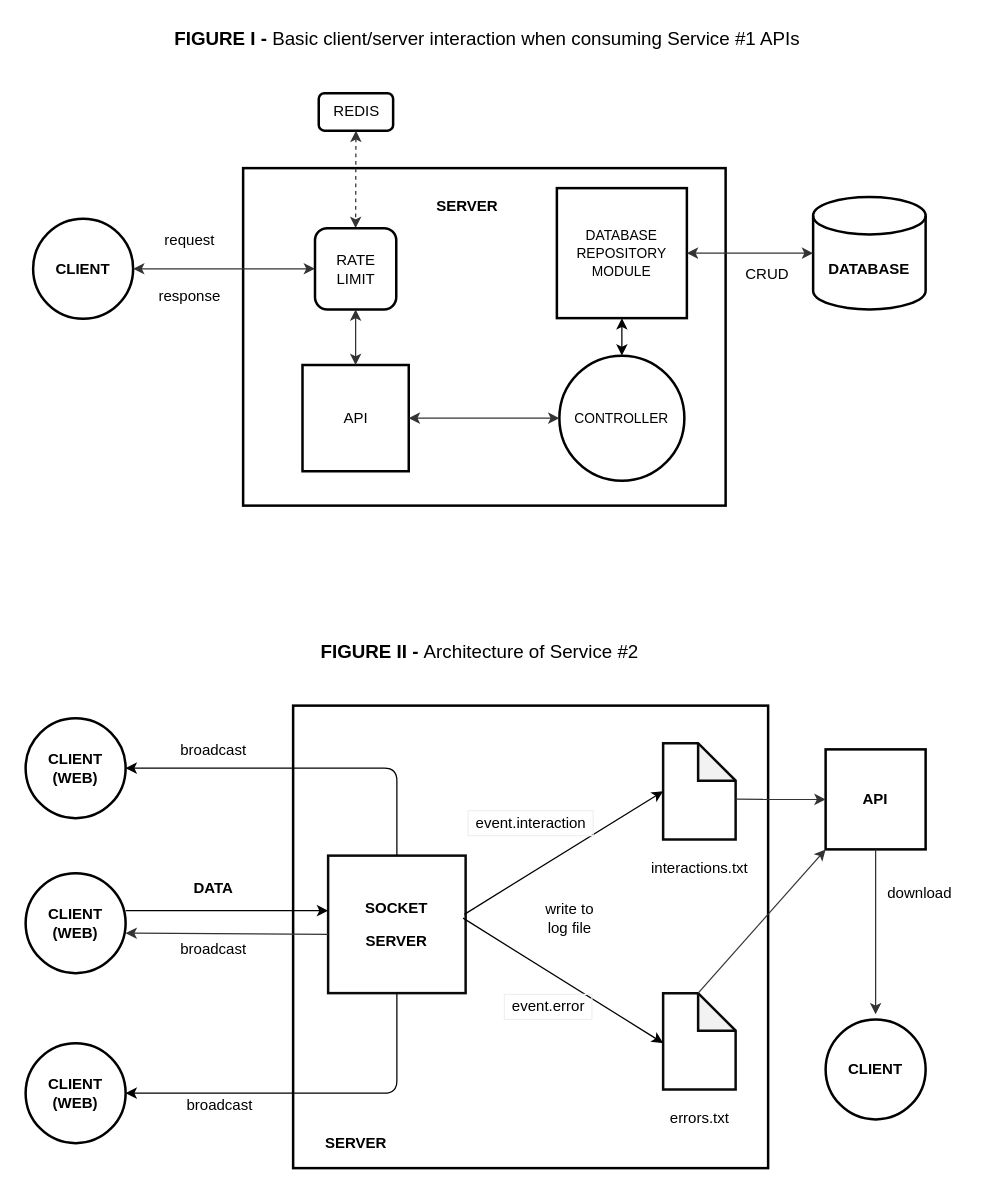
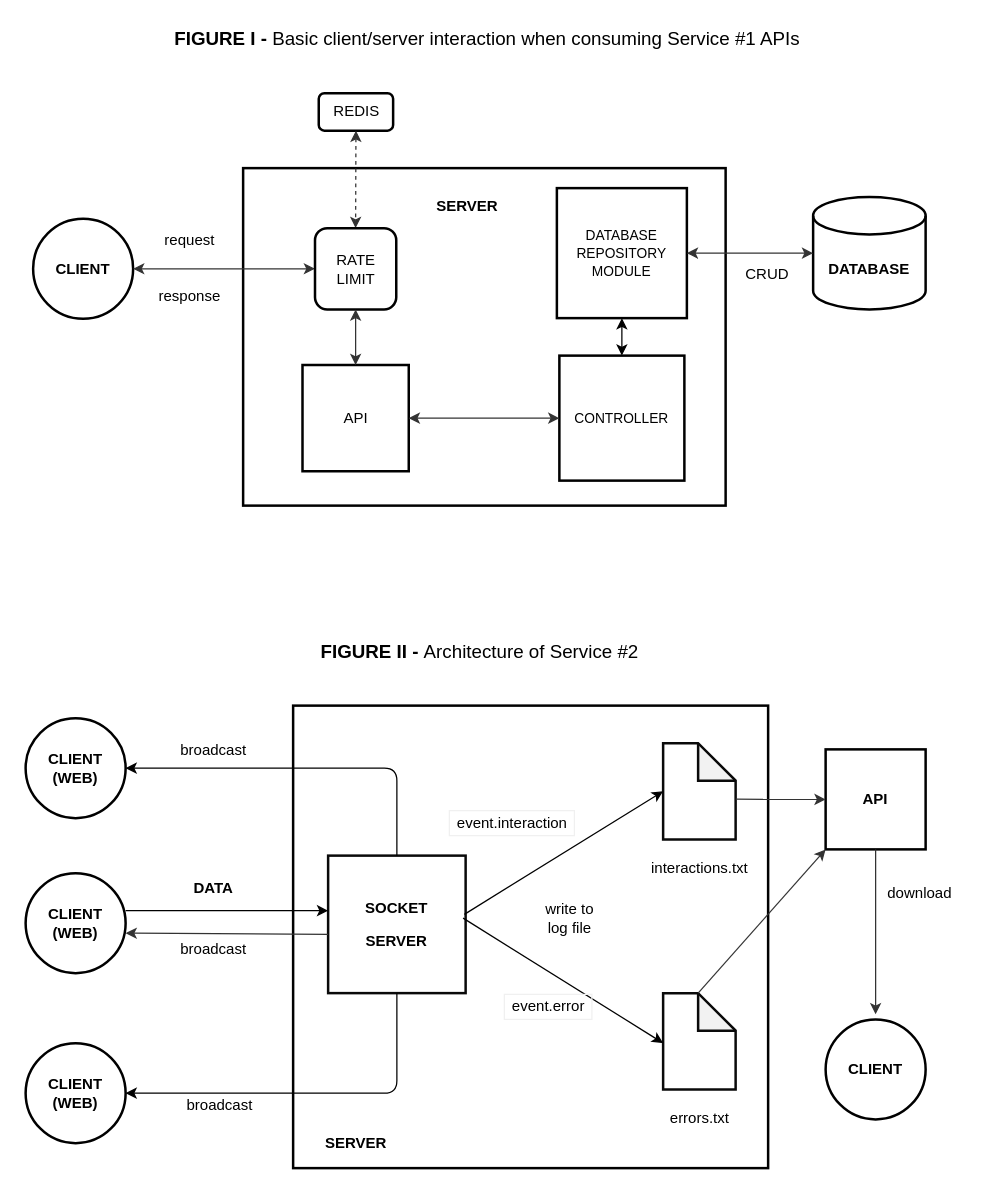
  <mxCell id="0" />
  <mxCell id="1" parent="0" />
  <mxCell id="2" value="" style="rounded=0;whiteSpace=wrap;html=1;strokeColor=#000000;strokeWidth=2;fillColor=none;" parent="1" vertex="1"><mxGeometry x="234" y="564" width="380" height="370" as="geometry" /></mxCell>
  <mxCell id="3" value="&lt;p&gt;&lt;font color=&quot;#000000&quot;&gt;&lt;b&gt;SOCKET&lt;/b&gt;&lt;/font&gt;&lt;/p&gt;&lt;p&gt;&lt;font color=&quot;#000000&quot;&gt;&lt;b&gt;SERVER&lt;/b&gt;&lt;/font&gt;&lt;/p&gt;" style="whiteSpace=wrap;html=1;aspect=fixed;fillColor=none;strokeColor=#0A0A0A;strokeWidth=2;" parent="1" vertex="1"><mxGeometry x="262" y="684" width="110" height="110" as="geometry" /></mxCell>
  <mxCell id="4" value="" style="shape=note;whiteSpace=wrap;html=1;backgroundOutline=1;darkOpacity=0.05;strokeColor=#0A0A0A;strokeWidth=2;fillColor=none;" parent="1" vertex="1"><mxGeometry x="530" y="594" width="58" height="77" as="geometry" /></mxCell>
  <mxCell id="5" value="" style="shape=note;whiteSpace=wrap;html=1;backgroundOutline=1;darkOpacity=0.05;strokeColor=#0A0A0A;strokeWidth=2;fillColor=none;" parent="1" vertex="1"><mxGeometry x="530" y="794" width="58" height="77" as="geometry" /></mxCell>
  <mxCell id="6" value="&lt;font color=&quot;#000000&quot;&gt;interactions.txt&lt;br&gt;&lt;/font&gt;" style="text;html=1;align=center;verticalAlign=middle;resizable=0;points=[];autosize=1;strokeColor=none;" parent="1" vertex="1"><mxGeometry x="514" y="684" width="90" height="20" as="geometry" /></mxCell>
  <mxCell id="7" value="&lt;font color=&quot;#000000&quot;&gt;errors.txt&lt;br&gt;&lt;/font&gt;" style="text;html=1;align=center;verticalAlign=middle;resizable=0;points=[];autosize=1;strokeColor=none;" parent="1" vertex="1"><mxGeometry x="529" y="884" width="60" height="20" as="geometry" /></mxCell>
  <mxCell id="8" value="" style="endArrow=classic;html=1;entryX=0;entryY=0.5;entryDx=0;entryDy=0;entryPerimeter=0;strokeColor=#000000;" parent="1" target="4" edge="1"><mxGeometry width="50" height="50" relative="1" as="geometry"><mxPoint x="371" y="731" as="sourcePoint" /><mxPoint x="340" y="444" as="targetPoint" /></mxGeometry></mxCell>
  <mxCell id="9" value="" style="endArrow=classic;html=1;strokeColor=#000000;entryX=0;entryY=0.519;entryDx=0;entryDy=0;entryPerimeter=0;" parent="1" target="5" edge="1"><mxGeometry width="50" height="50" relative="1" as="geometry"><mxPoint x="370" y="734" as="sourcePoint" /><mxPoint x="340" y="444" as="targetPoint" /></mxGeometry></mxCell>
- <mxCell id="10" value="&lt;font color=&quot;#000000&quot;&gt;event.interaction&lt;/font&gt;" style="text;html=1;align=center;verticalAlign=middle;resizable=0;points=[];autosize=1;strokeColor=#f0f0f0;" parent="1" vertex="1"><mxGeometry x="374" y="648" width="100" height="20" as="geometry" /></mxCell>
+ <mxCell id="10" value="&lt;font color=&quot;#000000&quot;&gt;event.interaction&lt;/font&gt;" style="text;html=1;align=center;verticalAlign=middle;resizable=0;points=[];autosize=1;strokeColor=#f0f0f0;" parent="1" vertex="1"><mxGeometry x="359" y="648" width="100" height="20" as="geometry" /></mxCell>
  <mxCell id="11" value="&lt;font color=&quot;#000000&quot;&gt;event.error&lt;/font&gt;" style="text;html=1;align=center;verticalAlign=middle;resizable=0;points=[];autosize=1;strokeColor=#f0f0f0;" parent="1" vertex="1"><mxGeometry x="403" y="795" width="70" height="20" as="geometry" /></mxCell>
  <mxCell id="12" value="&lt;font color=&quot;#000000&quot;&gt;write to &lt;br&gt;log file&lt;/font&gt;" style="text;html=1;align=center;verticalAlign=middle;resizable=0;points=[];autosize=1;strokeColor=none;" parent="1" vertex="1"><mxGeometry x="430" y="719" width="50" height="30" as="geometry" /></mxCell>
  <mxCell id="13" value="&lt;font color=&quot;#000000&quot;&gt;&lt;b&gt;CLIENT&lt;br&gt;(WEB)&lt;br&gt;&lt;/b&gt;&lt;/font&gt;" style="ellipse;whiteSpace=wrap;html=1;aspect=fixed;strokeColor=#000000;strokeWidth=2;fillColor=none;" parent="1" vertex="1"><mxGeometry x="20" y="698" width="80" height="80" as="geometry" /></mxCell>
  <mxCell id="14" value="" style="endArrow=classic;html=1;strokeColor=#000000;entryX=0;entryY=0.5;entryDx=0;entryDy=0;" parent="1" edge="1"><mxGeometry width="50" height="50" relative="1" as="geometry"><mxPoint x="100" y="728" as="sourcePoint" /><mxPoint x="262" y="728" as="targetPoint" /></mxGeometry></mxCell>
  <mxCell id="15" value="&lt;font color=&quot;#000000&quot;&gt;&lt;b&gt;DATA&lt;/b&gt;&lt;/font&gt;" style="text;html=1;align=center;verticalAlign=middle;resizable=0;points=[];autosize=1;strokeColor=none;" parent="1" vertex="1"><mxGeometry x="145" y="700" width="50" height="20" as="geometry" /></mxCell>
  <mxCell id="16" value="&lt;font color=&quot;#000000&quot;&gt;&lt;b&gt;SERVER&lt;/b&gt;&lt;/font&gt;" style="text;html=1;align=center;verticalAlign=middle;resizable=0;points=[];autosize=1;strokeColor=none;" parent="1" vertex="1"><mxGeometry x="254" y="904" width="60" height="20" as="geometry" /></mxCell>
  <mxCell id="17" value="&lt;font color=&quot;#000000&quot;&gt;&lt;b&gt;CLIENT&lt;br&gt;(WEB)&lt;br&gt;&lt;/b&gt;&lt;/font&gt;" style="ellipse;whiteSpace=wrap;html=1;aspect=fixed;strokeColor=#000000;strokeWidth=2;fillColor=none;" parent="1" vertex="1"><mxGeometry x="20" y="834" width="80" height="80" as="geometry" /></mxCell>
  <mxCell id="18" value="&lt;font color=&quot;#000000&quot;&gt;&lt;b&gt;CLIENT&lt;br&gt;(WEB)&lt;br&gt;&lt;/b&gt;&lt;/font&gt;" style="ellipse;whiteSpace=wrap;html=1;aspect=fixed;strokeColor=#000000;strokeWidth=2;fillColor=none;" parent="1" vertex="1"><mxGeometry x="20" y="574" width="80" height="80" as="geometry" /></mxCell>
  <mxCell id="19" value="" style="endArrow=classic;html=1;strokeColor=#000000;exitX=0.5;exitY=0;exitDx=0;exitDy=0;entryX=1;entryY=0.5;entryDx=0;entryDy=0;" parent="1" source="3" target="18" edge="1"><mxGeometry width="50" height="50" relative="1" as="geometry"><mxPoint x="290" y="474" as="sourcePoint" /><mxPoint x="340" y="424" as="targetPoint" /><Array as="points"><mxPoint x="317" y="614" /></Array></mxGeometry></mxCell>
  <mxCell id="20" value="" style="endArrow=classic;html=1;strokeColor=#000000;exitX=0.5;exitY=1;exitDx=0;exitDy=0;entryX=1;entryY=0.5;entryDx=0;entryDy=0;" parent="1" source="3" target="17" edge="1"><mxGeometry width="50" height="50" relative="1" as="geometry"><mxPoint x="290" y="474" as="sourcePoint" /><mxPoint x="340" y="424" as="targetPoint" /><Array as="points"><mxPoint x="317" y="874" /></Array></mxGeometry></mxCell>
  <mxCell id="21" value="&lt;font color=&quot;#000000&quot;&gt;broadcast&lt;/font&gt;" style="text;html=1;align=center;verticalAlign=middle;resizable=0;points=[];autosize=1;strokeColor=none;" parent="1" vertex="1"><mxGeometry x="135" y="590" width="70" height="20" as="geometry" /></mxCell>
  <mxCell id="22" value="&lt;font color=&quot;#000000&quot;&gt;broadcast&lt;/font&gt;" style="text;html=1;align=center;verticalAlign=middle;resizable=0;points=[];autosize=1;strokeColor=none;" parent="1" vertex="1"><mxGeometry x="140" y="874" width="70" height="20" as="geometry" /></mxCell>
  <mxCell id="23" value="" style="endArrow=classic;html=1;strokeColor=#333333;exitX=0;exitY=0.5;exitDx=0;exitDy=0;entryX=1;entryY=0.5;entryDx=0;entryDy=0;" parent="1" edge="1"><mxGeometry width="50" height="50" relative="1" as="geometry"><mxPoint x="262" y="747" as="sourcePoint" /><mxPoint x="100" y="746" as="targetPoint" /></mxGeometry></mxCell>
  <mxCell id="24" value="&lt;font color=&quot;#000000&quot;&gt;broadcast&lt;/font&gt;" style="text;html=1;align=center;verticalAlign=middle;resizable=0;points=[];autosize=1;strokeColor=none;" parent="1" vertex="1"><mxGeometry x="135" y="749" width="70" height="20" as="geometry" /></mxCell>
  <mxCell id="25" value="&lt;font color=&quot;#000000&quot;&gt;&lt;b&gt;API&lt;/b&gt;&lt;/font&gt;" style="whiteSpace=wrap;html=1;aspect=fixed;strokeColor=#000000;strokeWidth=2;fillColor=none;" parent="1" vertex="1"><mxGeometry x="660" y="599" width="80" height="80" as="geometry" /></mxCell>
  <mxCell id="26" value="&lt;font color=&quot;#000000&quot;&gt;&lt;b&gt;CLIENT&lt;/b&gt;&lt;/font&gt;" style="ellipse;whiteSpace=wrap;html=1;aspect=fixed;strokeColor=#000000;strokeWidth=2;fillColor=none;" parent="1" vertex="1"><mxGeometry x="660" y="815" width="80" height="80" as="geometry" /></mxCell>
  <mxCell id="27" value="" style="endArrow=classic;html=1;strokeColor=#333333;exitX=0.5;exitY=1;exitDx=0;exitDy=0;" parent="1" source="25" edge="1"><mxGeometry width="50" height="50" relative="1" as="geometry"><mxPoint x="360" y="621" as="sourcePoint" /><mxPoint x="700" y="811" as="targetPoint" /></mxGeometry></mxCell>
  <mxCell id="28" value="&lt;font color=&quot;#000000&quot;&gt;download&lt;/font&gt;" style="text;html=1;align=center;verticalAlign=middle;resizable=0;points=[];autosize=1;strokeColor=none;" parent="1" vertex="1"><mxGeometry x="700" y="704" width="70" height="20" as="geometry" /></mxCell>
  <mxCell id="29" value="" style="endArrow=classic;html=1;strokeColor=#333333;exitX=1;exitY=0.583;exitDx=0;exitDy=0;exitPerimeter=0;entryX=0;entryY=0.5;entryDx=0;entryDy=0;" parent="1" target="25" edge="1"><mxGeometry width="50" height="50" relative="1" as="geometry"><mxPoint x="588" y="638.891" as="sourcePoint" /><mxPoint x="660" y="641" as="targetPoint" /></mxGeometry></mxCell>
  <mxCell id="30" value="" style="endArrow=classic;html=1;strokeColor=#333333;exitX=0;exitY=0;exitDx=28;exitDy=0;exitPerimeter=0;entryX=0;entryY=1;entryDx=0;entryDy=0;" parent="1" source="5" target="25" edge="1"><mxGeometry width="50" height="50" relative="1" as="geometry"><mxPoint x="360" y="621" as="sourcePoint" /><mxPoint x="410" y="571" as="targetPoint" /></mxGeometry></mxCell>
  <mxCell id="31" value="&lt;b&gt;&lt;font color=&quot;#000000&quot;&gt;DATABASE&lt;/font&gt;&lt;/b&gt;" style="shape=cylinder3;whiteSpace=wrap;html=1;boundedLbl=1;backgroundOutline=1;size=15;strokeColor=#000000;strokeWidth=2;fillColor=none;" parent="1" vertex="1"><mxGeometry x="650" y="157" width="90" height="90" as="geometry" /></mxCell>
  <mxCell id="32" value="" style="rounded=0;whiteSpace=wrap;html=1;strokeColor=#000000;strokeWidth=2;fillColor=none;" parent="1" vertex="1"><mxGeometry x="194" y="134" width="386" height="270" as="geometry" /></mxCell>
  <mxCell id="33" value="&lt;font color=&quot;#000000&quot;&gt;API&lt;/font&gt;" style="whiteSpace=wrap;html=1;aspect=fixed;strokeColor=#000000;strokeWidth=2;fillColor=none;" parent="1" vertex="1"><mxGeometry x="241.5" y="291.5" width="85" height="85" as="geometry" /></mxCell>
  <mxCell id="34" value="&lt;font color=&quot;#000000&quot;&gt;&lt;b&gt;SERVER&lt;/b&gt;&lt;/font&gt;" style="text;html=1;align=center;verticalAlign=middle;resizable=0;points=[];autosize=1;strokeColor=none;" parent="1" vertex="1"><mxGeometry x="343" y="154.5" width="60" height="20" as="geometry" /></mxCell>
  <mxCell id="35" value="&lt;font color=&quot;#000000&quot;&gt;&lt;b&gt;CLIENT&lt;/b&gt;&lt;/font&gt;" style="ellipse;whiteSpace=wrap;html=1;aspect=fixed;strokeColor=#000000;strokeWidth=2;fillColor=none;" parent="1" vertex="1"><mxGeometry x="26" y="174.5" width="80" height="80" as="geometry" /></mxCell>
  <mxCell id="36" value="" style="endArrow=classic;startArrow=classic;html=1;strokeColor=#333333;exitX=1;exitY=0.5;exitDx=0;exitDy=0;entryX=0;entryY=0.5;entryDx=0;entryDy=0;" parent="1" source="35" target="46" edge="1"><mxGeometry width="50" height="50" relative="1" as="geometry"><mxPoint x="376" y="574" as="sourcePoint" /><mxPoint x="176" y="194" as="targetPoint" /></mxGeometry></mxCell>
  <mxCell id="37" value="&lt;span style=&quot;color: rgb(0 , 0 , 0)&quot;&gt;request&lt;/span&gt;" style="text;html=1;align=center;verticalAlign=middle;resizable=0;points=[];autosize=1;strokeColor=none;" parent="1" vertex="1"><mxGeometry x="121.25" y="182" width="60" height="20" as="geometry" /></mxCell>
- <mxCell id="38" value="&lt;font color=&quot;#000000&quot; style=&quot;font-size: 11px&quot;&gt;CONTROLLER&lt;/font&gt;" style="ellipse;whiteSpace=wrap;html=1;aspect=fixed;strokeColor=#000000;strokeWidth=2;fillColor=none;" parent="1" vertex="1"><mxGeometry x="447" y="284" width="100" height="100" as="geometry" /></mxCell>
+ <mxCell id="38" value="&lt;font color=&quot;#000000&quot; style=&quot;font-size: 11px&quot;&gt;CONTROLLER&lt;/font&gt;" style="whiteSpace=wrap;html=1;aspect=fixed;strokeColor=#000000;strokeWidth=2;fillColor=none;" parent="1" vertex="1"><mxGeometry x="447" y="284" width="100" height="100" as="geometry" /></mxCell>
  <mxCell id="39" value="&lt;font color=&quot;#000000&quot; style=&quot;font-size: 11px&quot;&gt;DATABASE&lt;br&gt;REPOSITORY MODULE&lt;/font&gt;" style="whiteSpace=wrap;html=1;aspect=fixed;strokeColor=#000000;strokeWidth=2;fillColor=none;" parent="1" vertex="1"><mxGeometry x="445" y="150" width="104" height="104" as="geometry" /></mxCell>
  <mxCell id="40" value="" style="endArrow=classic;startArrow=classic;html=1;strokeColor=#333333;entryX=0;entryY=0.5;entryDx=0;entryDy=0;entryPerimeter=0;exitX=1;exitY=0.5;exitDx=0;exitDy=0;" parent="1" source="39" target="31" edge="1"><mxGeometry width="50" height="50" relative="1" as="geometry"><mxPoint x="373" y="554" as="sourcePoint" /><mxPoint x="423" y="504" as="targetPoint" /></mxGeometry></mxCell>
  <mxCell id="41" value="&lt;font color=&quot;#000000&quot;&gt;CRUD&lt;/font&gt;" style="text;html=1;align=center;verticalAlign=middle;resizable=0;points=[];autosize=1;strokeColor=none;" parent="1" vertex="1"><mxGeometry x="588" y="209" width="50" height="20" as="geometry" /></mxCell>
  <mxCell id="42" value="" style="endArrow=classic;startArrow=classic;html=1;strokeColor=#333333;exitX=1;exitY=0.5;exitDx=0;exitDy=0;entryX=0;entryY=0.5;entryDx=0;entryDy=0;" parent="1" source="33" target="38" edge="1"><mxGeometry width="50" height="50" relative="1" as="geometry"><mxPoint x="373" y="554" as="sourcePoint" /><mxPoint x="423" y="504" as="targetPoint" /></mxGeometry></mxCell>
  <mxCell id="43" value="&lt;font color=&quot;#000000&quot;&gt;REDIS&lt;/font&gt;" style="rounded=1;whiteSpace=wrap;html=1;strokeColor=#000000;strokeWidth=2;fillColor=none;" parent="1" vertex="1"><mxGeometry x="254.5" y="74" width="59.5" height="30" as="geometry" /></mxCell>
  <mxCell id="44" value="" style="endArrow=classic;startArrow=classic;html=1;strokeColor=#333333;entryX=0.5;entryY=0;entryDx=0;entryDy=0;exitX=0.5;exitY=1;exitDx=0;exitDy=0;dashed=1;" parent="1" source="43" target="46" edge="1"><mxGeometry width="50" height="50" relative="1" as="geometry"><mxPoint x="184" y="124" as="sourcePoint" /><mxPoint x="184" y="174" as="targetPoint" /></mxGeometry></mxCell>
  <mxCell id="45" value="&lt;span style=&quot;color: rgb(0 , 0 , 0)&quot;&gt;response&lt;/span&gt;" style="text;html=1;align=center;verticalAlign=middle;resizable=0;points=[];autosize=1;strokeColor=none;" parent="1" vertex="1"><mxGeometry x="121.25" y="227" width="60" height="20" as="geometry" /></mxCell>
  <mxCell id="46" value="&lt;span style=&quot;color: rgb(0 , 0 , 0)&quot;&gt;RATE&lt;/span&gt;&lt;br style=&quot;color: rgb(0 , 0 , 0)&quot;&gt;&lt;span style=&quot;color: rgb(0 , 0 , 0)&quot;&gt;LIMIT&lt;/span&gt;" style="whiteSpace=wrap;html=1;aspect=fixed;strokeColor=#000000;strokeWidth=2;fillColor=none;rounded=1;" parent="1" vertex="1"><mxGeometry x="251.5" y="182" width="65" height="65" as="geometry" /></mxCell>
  <mxCell id="47" value="&lt;font style=&quot;font-size: 15px&quot;&gt;&lt;b&gt;&lt;font color=&quot;#000000&quot; style=&quot;font-size: 15px&quot;&gt;FIGURE I -&amp;nbsp;&lt;/font&gt;&lt;/b&gt;&lt;span style=&quot;color: rgb(0 , 0 , 0)&quot;&gt;Basic client/server interaction when consuming Service #1 APIs&lt;/span&gt;&lt;/font&gt;" style="text;html=1;align=center;verticalAlign=middle;resizable=0;points=[];autosize=1;strokeColor=none;" parent="1" vertex="1"><mxGeometry x="129" y="20" width="520" height="20" as="geometry" /></mxCell>
  <mxCell id="48" value="&lt;font color=&quot;#000000&quot; style=&quot;font-size: 15px&quot;&gt;&lt;b&gt;FIGURE II - &lt;/b&gt;Architecture of Service #2&lt;/font&gt;" style="text;html=1;align=center;verticalAlign=middle;resizable=0;points=[];autosize=1;strokeColor=none;" parent="1" vertex="1"><mxGeometry x="248" y="510" width="270" height="20" as="geometry" /></mxCell>
  <mxCell id="49" value="" style="endArrow=classic;startArrow=classic;html=1;strokeColor=#333333;exitX=0.5;exitY=0;exitDx=0;exitDy=0;entryX=0.5;entryY=1;entryDx=0;entryDy=0;" parent="1" source="33" target="46" edge="1"><mxGeometry width="50" height="50" relative="1" as="geometry"><mxPoint x="350" y="364" as="sourcePoint" /><mxPoint x="400" y="314" as="targetPoint" /></mxGeometry></mxCell>
  <mxCell id="50" value="" style="endArrow=classic;startArrow=classic;html=1;entryX=0.5;entryY=1;entryDx=0;entryDy=0;exitX=0.5;exitY=0;exitDx=0;exitDy=0;strokeColor=#000000;" edge="1" parent="1" source="38" target="39"><mxGeometry width="50" height="50" relative="1" as="geometry"><mxPoint x="360" y="500" as="sourcePoint" /><mxPoint x="410" y="450" as="targetPoint" /></mxGeometry></mxCell>
